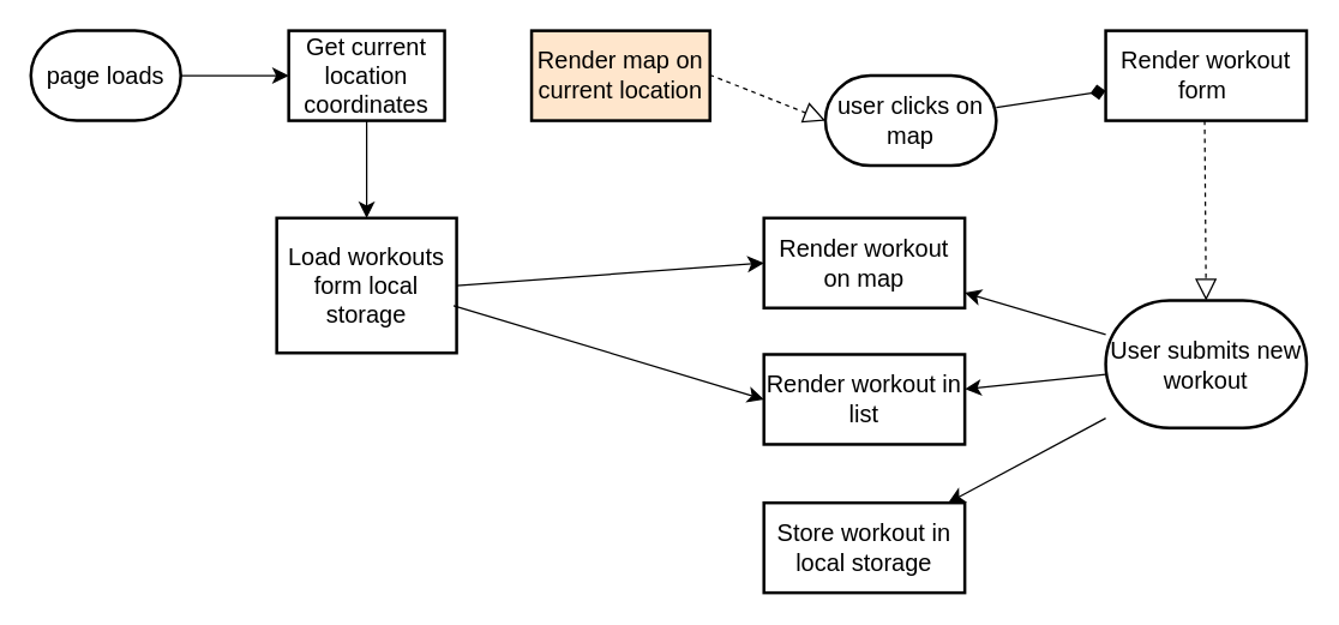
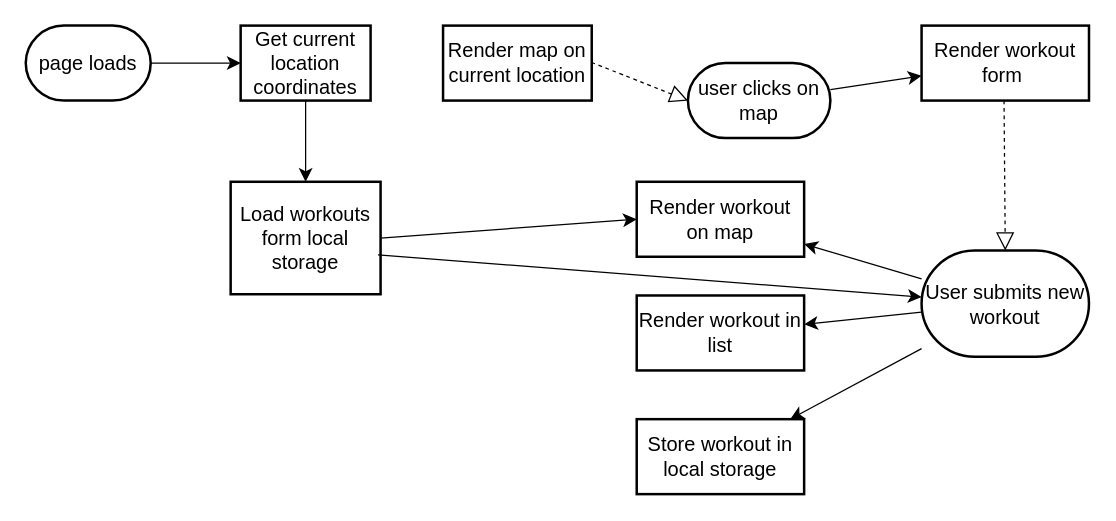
  <mxCell id="0" />
  <mxCell id="1" parent="0" />
  <mxCell id="2" value="" style="edgeStyle=none;curved=1;rounded=0;orthogonalLoop=1;jettySize=auto;html=1;fontSize=12;startSize=8;endSize=8;" edge="1" parent="1" source="4" target="5"><mxGeometry relative="1" as="geometry" /></mxCell>
  <mxCell id="3" value="" style="edgeStyle=none;curved=1;rounded=0;orthogonalLoop=1;jettySize=auto;html=1;fontSize=12;startSize=8;endSize=8;exitX=0.5;exitY=1;exitDx=0;exitDy=0;" edge="1" parent="1" source="5" target="19"><mxGeometry relative="1" as="geometry" /></mxCell>
  <mxCell id="4" value="page loads" style="strokeWidth=2;html=1;shape=mxgraph.flowchart.terminator;whiteSpace=wrap;fontSize=16;" vertex="1" parent="1"><mxGeometry x="20" y="20" width="100" height="60" as="geometry" /></mxCell>
  <mxCell id="5" value="Get current location coordinates" style="whiteSpace=wrap;html=1;fontSize=16;strokeWidth=2;" vertex="1" parent="1"><mxGeometry x="192" y="20" width="104" height="60" as="geometry" /></mxCell>
- <mxCell id="6" value="Render map on current location" style="whiteSpace=wrap;html=1;fontSize=16;strokeWidth=2;fillColor=#ffe6cc;" vertex="1" parent="1"><mxGeometry x="354" y="20" width="119" height="60" as="geometry" /></mxCell>
- <mxCell id="7" value="" style="edgeStyle=none;curved=1;rounded=0;orthogonalLoop=1;jettySize=auto;html=1;fontSize=12;startSize=8;endSize=8;endArrow=diamond;" edge="1" parent="1" source="8" target="10"><mxGeometry relative="1" as="geometry" /></mxCell>
+ <mxCell id="6" value="Render map on current location" style="whiteSpace=wrap;html=1;fontSize=16;strokeWidth=2;" vertex="1" parent="1"><mxGeometry x="354" y="20" width="119" height="60" as="geometry" /></mxCell>
+ <mxCell id="7" value="" style="edgeStyle=none;curved=1;rounded=0;orthogonalLoop=1;jettySize=auto;html=1;fontSize=12;startSize=8;endSize=8;" edge="1" parent="1" source="8" target="10"><mxGeometry relative="1" as="geometry" /></mxCell>
  <mxCell id="8" value="user clicks on map" style="rounded=1;whiteSpace=wrap;html=1;fontSize=16;strokeWidth=2;arcSize=50;" vertex="1" parent="1"><mxGeometry x="550" y="50" width="114" height="60" as="geometry" /></mxCell>
  <mxCell id="9" value="" style="endArrow=block;dashed=1;endFill=0;endSize=12;html=1;rounded=0;fontSize=12;curved=1;entryX=0;entryY=0.5;entryDx=0;entryDy=0;" edge="1" parent="1" target="8"><mxGeometry width="160" relative="1" as="geometry"><mxPoint x="473" y="49.5" as="sourcePoint" /><mxPoint x="633" y="49.5" as="targetPoint" /></mxGeometry></mxCell>
  <mxCell id="10" value="Render workout form&amp;nbsp;" style="rounded=1;whiteSpace=wrap;html=1;fontSize=16;strokeWidth=2;arcSize=0;" vertex="1" parent="1"><mxGeometry x="737" y="20" width="134" height="60" as="geometry" /></mxCell>
  <mxCell id="11" value="" style="edgeStyle=none;curved=1;rounded=0;orthogonalLoop=1;jettySize=auto;html=1;fontSize=12;startSize=8;endSize=8;" edge="1" parent="1" source="14" target="16"><mxGeometry relative="1" as="geometry" /></mxCell>
  <mxCell id="12" value="" style="edgeStyle=none;curved=1;rounded=0;orthogonalLoop=1;jettySize=auto;html=1;fontSize=12;startSize=8;endSize=8;" edge="1" parent="1" source="14" target="17"><mxGeometry relative="1" as="geometry" /></mxCell>
  <mxCell id="13" value="" style="edgeStyle=none;curved=1;rounded=0;orthogonalLoop=1;jettySize=auto;html=1;fontSize=12;startSize=8;endSize=8;" edge="1" parent="1" source="14" target="18"><mxGeometry relative="1" as="geometry" /></mxCell>
  <mxCell id="14" value="User submits new workout" style="rounded=1;whiteSpace=wrap;html=1;fontSize=16;strokeWidth=2;arcSize=50;" vertex="1" parent="1"><mxGeometry x="737" y="200" width="134" height="85" as="geometry" /></mxCell>
  <mxCell id="15" value="" style="endArrow=block;dashed=1;endFill=0;endSize=12;html=1;rounded=0;fontSize=12;curved=1;entryX=0.5;entryY=0;entryDx=0;entryDy=0;" edge="1" parent="1" target="14"><mxGeometry width="160" relative="1" as="geometry"><mxPoint x="803" y="80" as="sourcePoint" /><mxPoint x="805" y="189.5" as="targetPoint" /></mxGeometry></mxCell>
  <mxCell id="16" value="Render workout on map" style="rounded=1;whiteSpace=wrap;html=1;fontSize=16;strokeWidth=2;arcSize=0;" vertex="1" parent="1"><mxGeometry x="509" y="145" width="134" height="60" as="geometry" /></mxCell>
  <mxCell id="17" value="Render workout in list" style="rounded=1;whiteSpace=wrap;html=1;fontSize=16;strokeWidth=2;arcSize=0;" vertex="1" parent="1"><mxGeometry x="509" y="236" width="134" height="60" as="geometry" /></mxCell>
  <mxCell id="18" value="Store workout in local storage" style="rounded=1;whiteSpace=wrap;html=1;fontSize=16;strokeWidth=2;arcSize=0;" vertex="1" parent="1"><mxGeometry x="509" y="335" width="134" height="60" as="geometry" /></mxCell>
  <mxCell id="19" value="Load workouts form local storage" style="whiteSpace=wrap;html=1;fontSize=16;strokeWidth=2;" vertex="1" parent="1"><mxGeometry x="184" y="145" width="120" height="90" as="geometry" /></mxCell>
  <mxCell id="20" value="" style="edgeStyle=none;curved=1;rounded=0;orthogonalLoop=1;jettySize=auto;html=1;fontSize=12;startSize=8;endSize=8;entryX=0;entryY=0.5;entryDx=0;entryDy=0;exitX=1;exitY=0.5;exitDx=0;exitDy=0;" edge="1" parent="1" source="19" target="16"><mxGeometry relative="1" as="geometry"><mxPoint x="130" y="179.5" as="sourcePoint" /><mxPoint x="202" y="179.5" as="targetPoint" /></mxGeometry></mxCell>
- <mxCell id="21" value="" style="edgeStyle=none;curved=1;rounded=0;orthogonalLoop=1;jettySize=auto;html=1;fontSize=12;startSize=8;endSize=8;entryX=0;entryY=0.5;entryDx=0;entryDy=0;exitX=0.983;exitY=0.65;exitDx=0;exitDy=0;exitPerimeter=0;" edge="1" parent="1" source="19" target="17"><mxGeometry relative="1" as="geometry"><mxPoint x="140" y="190" as="sourcePoint" /><mxPoint x="519" y="185" as="targetPoint" /></mxGeometry></mxCell>
+ <mxCell id="21" value="" style="edgeStyle=none;curved=1;rounded=0;orthogonalLoop=1;jettySize=auto;html=1;fontSize=12;startSize=8;endSize=8;exitX=0.983;exitY=0.65;exitDx=0;exitDy=0;exitPerimeter=0;" edge="1" parent="1" source="19" target="14"><mxGeometry relative="1" as="geometry"><mxPoint x="140" y="190" as="sourcePoint" /><mxPoint x="519" y="185" as="targetPoint" /></mxGeometry></mxCell>
